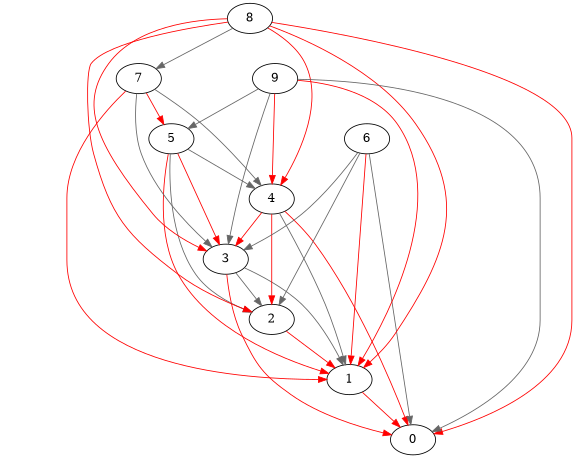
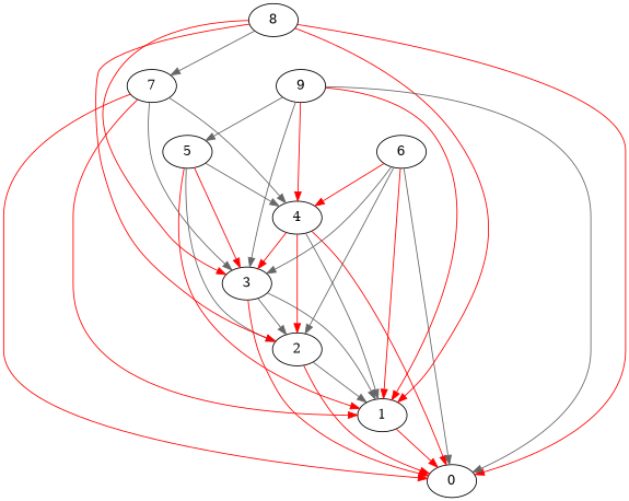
  digraph {
    edge [color=red]
    1
    0
    2
    3
    4
    5
    6
    7
    8
    9
    1 -> 0
-   2 -> 1
+   2 -> 1 [color=gray40]
+   2 -> 0
    3 -> 1 [color=gray40]
    3 -> 0
    3 -> 2 [color=gray40]
    4 -> 1 [color=gray40]
    4 -> 0
    4 -> 2
    4 -> 3
    5 -> 1
    5 -> 2 [color=gray40]
    5 -> 3
    5 -> 4 [color=gray40]
    6 -> 1
    6 -> 0 [color=gray40]
    6 -> 2 [color=gray40]
    6 -> 3 [color=gray40]
-   8 -> 4
+   6 -> 4
    7 -> 1
-   7 -> 5
+   7 -> 0
    7 -> 3 [color=gray40]
    7 -> 4 [color=gray40]
    8 -> 1
    8 -> 0
    8 -> 2
    8 -> 3
    8 -> 7 [color=gray40]
    9 -> 1
    9 -> 0 [color=gray40]
    9 -> 3 [color=gray40]
    9 -> 4
    9 -> 5 [color=gray40]
  }
